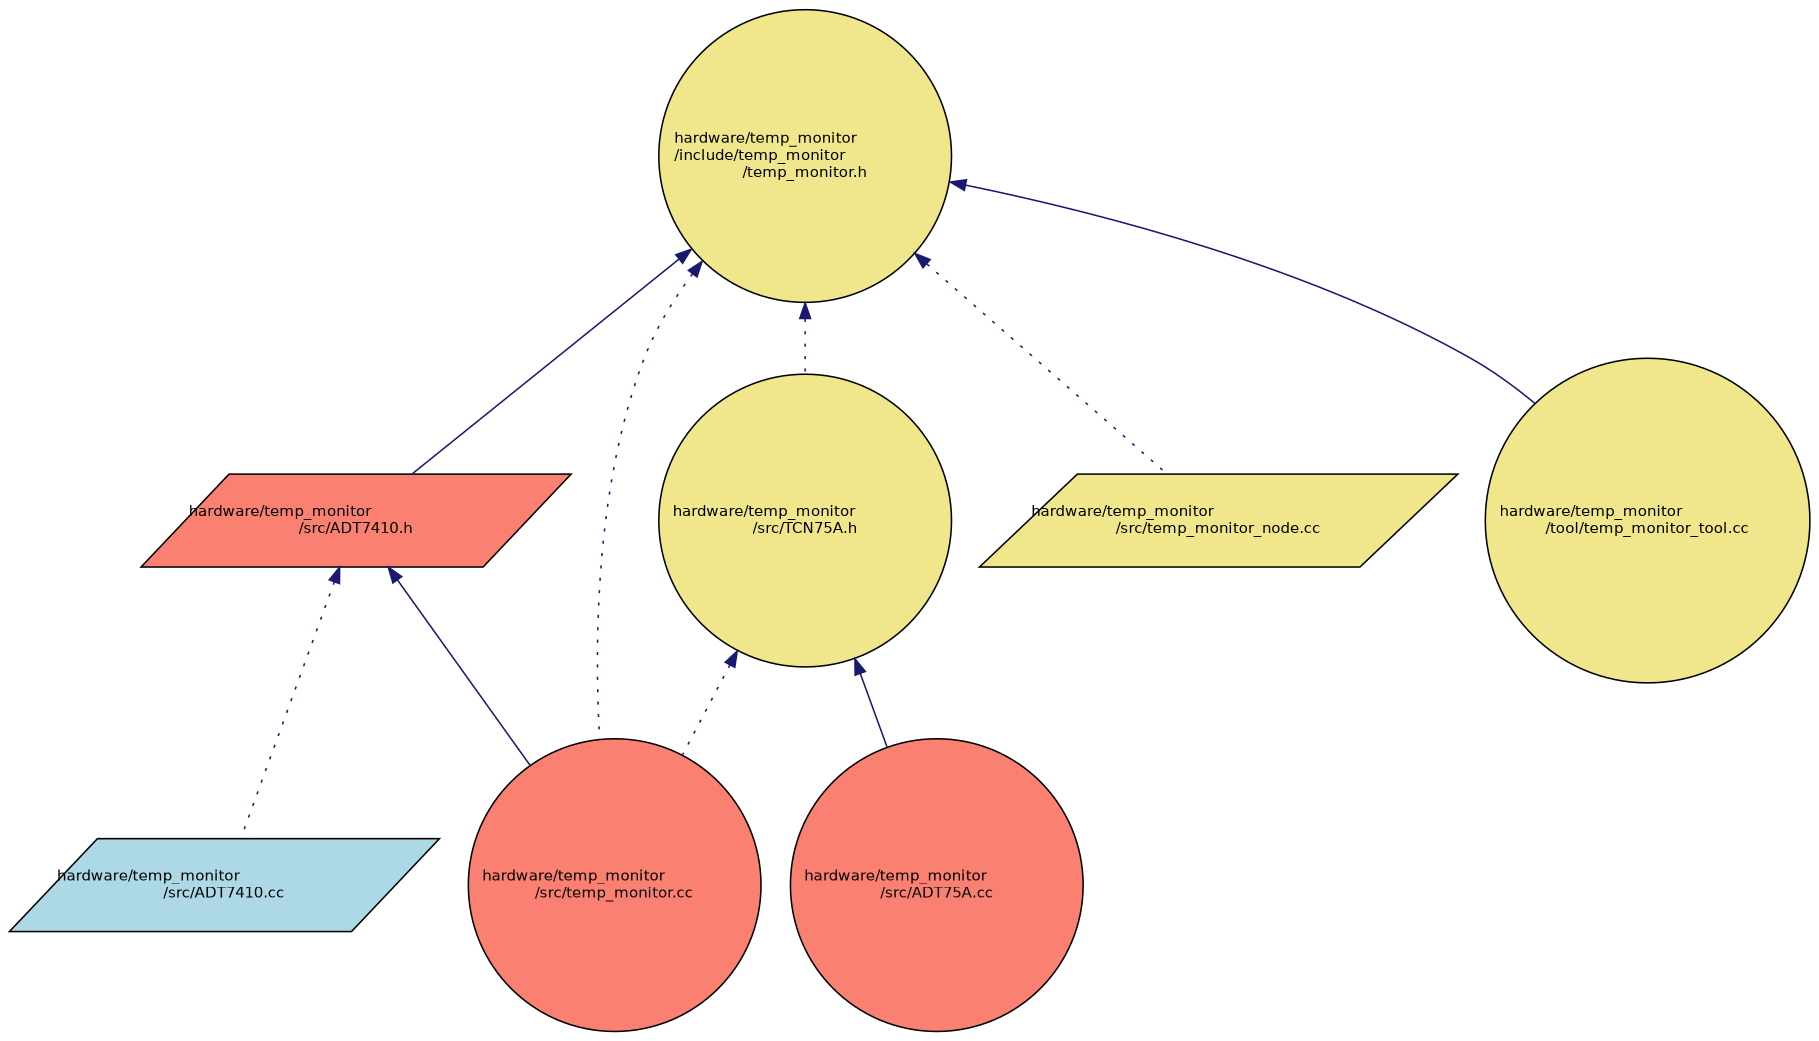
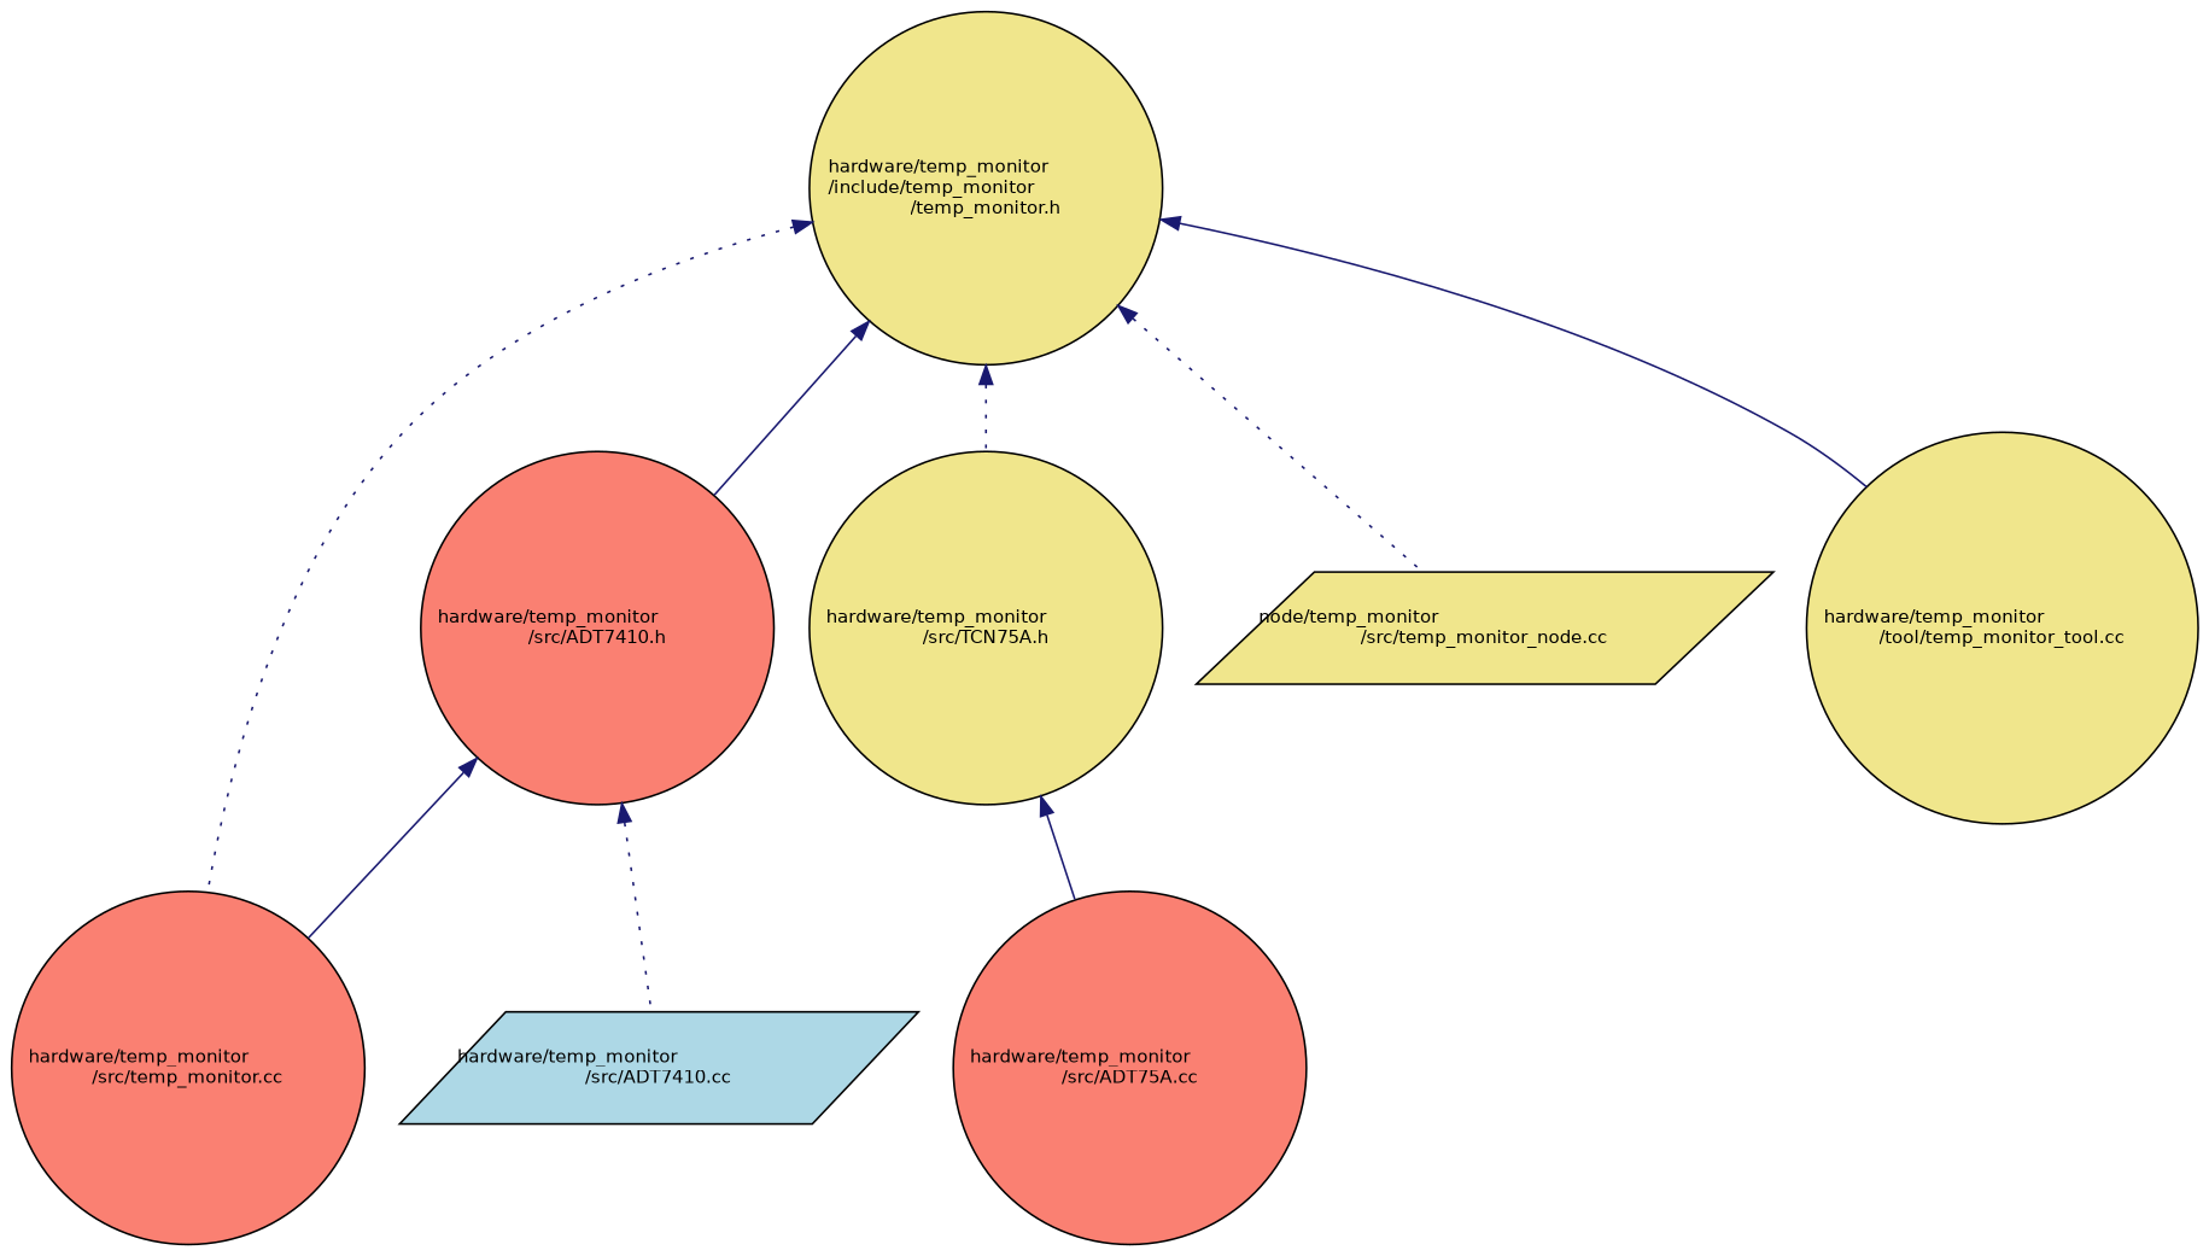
  digraph {
    node [color=black fillcolor=khaki fontname=Helvetica fontsize=10 shape=circle style=filled]
    edge [color=midnightblue dir=back fontname=Helvetica fontsize=10 labelfontname=Helvetica labelfontsize=10 style=dotted]
    n1 [fontcolor=black height=0.2 label="hardware/temp_monitor\l/include/temp_monitor\l/temp_monitor.h" width=0.4]
-   n2 [fillcolor=salmon height=0.2 label="hardware/temp_monitor\l/src/ADT7410.h" shape=parallelogram width=0.4]
+   n2 [fillcolor=salmon height=0.2 label="hardware/temp_monitor\l/src/ADT7410.h" width=0.4]
    n3 [fillcolor=salmon height=0.2 label="hardware/temp_monitor\l/src/temp_monitor.cc" width=0.4]
    n4 [height=0.2 label="hardware/temp_monitor\l/src/TCN75A.h" width=0.4]
-   n5 [height=0.2 label="hardware/temp_monitor\l/src/temp_monitor_node.cc" shape=parallelogram width=0.4]
+   n5 [height=0.2 label="node/temp_monitor\l/src/temp_monitor_node.cc" shape=parallelogram width=0.4]
    n6 [height=0.2 label="hardware/temp_monitor\l/tool/temp_monitor_tool.cc" width=0.4]
    n7 [fillcolor=lightblue height=0.2 label="hardware/temp_monitor\l/src/ADT7410.cc" shape=parallelogram width=0.4]
    n8 [fillcolor=salmon height=0.2 label="hardware/temp_monitor\l/src/ADT75A.cc" width=0.4]
    n1 -> n2 [style=solid]
    n1 -> n3
    n1 -> n4
    n1 -> n5
    n1 -> n6 [style=solid]
    n2 -> n3 [style=solid]
    n2 -> n7
-   n4 -> n3
    n4 -> n8 [style=solid]
  }
